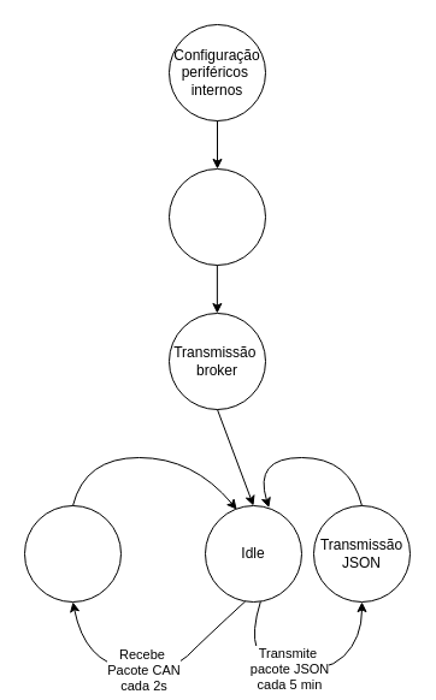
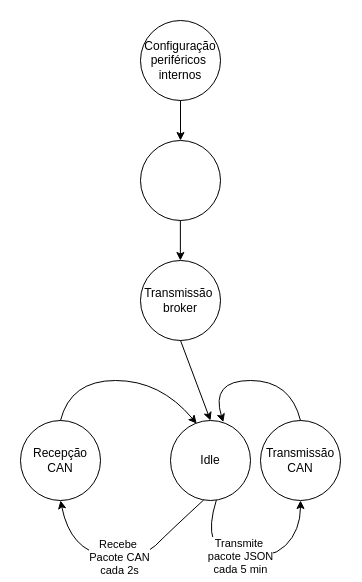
  <mxCell id="0" />
  <mxCell id="1" parent="0" />
  <mxCell id="2" value="" style="ellipse;whiteSpace=wrap;html=1;aspect=fixed;" vertex="1" parent="1"><mxGeometry x="140" y="20" width="80" height="80" as="geometry" /></mxCell>
  <mxCell id="3" value="" style="ellipse;whiteSpace=wrap;html=1;aspect=fixed;" vertex="1" parent="1"><mxGeometry x="140" y="140" width="80" height="80" as="geometry" /></mxCell>
  <mxCell id="4" value="" style="ellipse;whiteSpace=wrap;html=1;aspect=fixed;" vertex="1" parent="1"><mxGeometry x="140" y="260" width="80" height="80" as="geometry" /></mxCell>
  <mxCell id="5" value="Idle" style="ellipse;whiteSpace=wrap;html=1;aspect=fixed;" vertex="1" parent="1"><mxGeometry x="170" y="420" width="80" height="80" as="geometry" /></mxCell>
  <mxCell id="6" value="" style="ellipse;whiteSpace=wrap;html=1;aspect=fixed;" vertex="1" parent="1"><mxGeometry x="20" y="420" width="80" height="80" as="geometry" /></mxCell>
  <mxCell id="7" value="" style="ellipse;whiteSpace=wrap;html=1;aspect=fixed;" vertex="1" parent="1"><mxGeometry x="260" y="420" width="80" height="80" as="geometry" /></mxCell>
  <mxCell id="8" value="Configuração periféricos&amp;nbsp;&lt;div&gt;internos&lt;/div&gt;" style="text;html=1;whiteSpace=wrap;strokeColor=none;fillColor=none;align=center;verticalAlign=middle;rounded=0;" vertex="1" parent="1"><mxGeometry x="150" y="45" width="60" height="30" as="geometry" /></mxCell>
  <mxCell id="9" value="Transmissão&amp;nbsp;&lt;div&gt;broker&lt;/div&gt;" style="text;html=1;whiteSpace=wrap;strokeColor=none;fillColor=none;align=center;verticalAlign=middle;rounded=0;" vertex="1" parent="1"><mxGeometry x="150" y="285" width="60" height="30" as="geometry" /></mxCell>
- <mxCell id="11" value="Transmissão&lt;div&gt;JSON&lt;/div&gt;" style="text;html=1;whiteSpace=wrap;strokeColor=none;fillColor=none;align=center;verticalAlign=middle;rounded=0;" vertex="1" parent="1"><mxGeometry x="270" y="445" width="60" height="30" as="geometry" /></mxCell>
+ <mxCell id="10" value="Recepção&lt;div&gt;CAN&lt;/div&gt;" style="text;html=1;whiteSpace=wrap;strokeColor=none;fillColor=none;align=center;verticalAlign=middle;rounded=0;" vertex="1" parent="1"><mxGeometry x="30" y="445" width="60" height="30" as="geometry" /></mxCell>
+ <mxCell id="11" value="Transmissão&lt;div&gt;CAN&lt;/div&gt;" style="text;html=1;whiteSpace=wrap;strokeColor=none;fillColor=none;align=center;verticalAlign=middle;rounded=0;" vertex="1" parent="1"><mxGeometry x="270" y="445" width="60" height="30" as="geometry" /></mxCell>
  <mxCell id="12" value="" style="curved=1;endArrow=classic;html=1;rounded=0;exitX=0.415;exitY=0.993;exitDx=0;exitDy=0;entryX=0.5;entryY=1;entryDx=0;entryDy=0;exitPerimeter=0;" edge="1" parent="1" source="5" target="6"><mxGeometry width="50" height="50" relative="1" as="geometry"><mxPoint x="170" y="500" as="sourcePoint" /><mxPoint x="70" y="502" as="targetPoint" /><Array as="points"><mxPoint x="170" y="530" /><mxPoint x="140" y="560" /><mxPoint x="70" y="550" /></Array></mxGeometry></mxCell>
  <mxCell id="13" value="Recebe&amp;nbsp;&lt;div&gt;Pacote CAN&lt;/div&gt;&lt;div&gt;cada 2s&lt;/div&gt;" style="edgeLabel;html=1;align=center;verticalAlign=middle;resizable=0;points=[];" vertex="1" connectable="0" parent="12"><mxGeometry x="0.043" relative="1" as="geometry"><mxPoint as="offset" /></mxGeometry></mxCell>
  <mxCell id="14" value="" style="endArrow=classic;html=1;rounded=0;entryX=0.5;entryY=0;entryDx=0;entryDy=0;exitX=0.5;exitY=1;exitDx=0;exitDy=0;" edge="1" parent="1" source="2" target="3"><mxGeometry width="50" height="50" relative="1" as="geometry"><mxPoint x="-30" y="140" as="sourcePoint" /><mxPoint x="20" y="90" as="targetPoint" /></mxGeometry></mxCell>
  <mxCell id="15" value="" style="endArrow=classic;html=1;rounded=0;exitX=0.5;exitY=1;exitDx=0;exitDy=0;entryX=0.5;entryY=0;entryDx=0;entryDy=0;" edge="1" parent="1" source="4" target="5"><mxGeometry width="50" height="50" relative="1" as="geometry"><mxPoint x="210" y="390" as="sourcePoint" /><mxPoint x="260" y="340" as="targetPoint" /></mxGeometry></mxCell>
  <mxCell id="16" value="" style="curved=1;endArrow=classic;html=1;rounded=0;exitX=0.573;exitY=0.996;exitDx=0;exitDy=0;entryX=0.5;entryY=1;entryDx=0;entryDy=0;exitPerimeter=0;" edge="1" parent="1" source="5" target="7"><mxGeometry width="50" height="50" relative="1" as="geometry"><mxPoint x="190" y="500" as="sourcePoint" /><mxPoint x="310" y="502" as="targetPoint" /><Array as="points"><mxPoint x="200" y="550" /><mxPoint x="270" y="560" /><mxPoint x="300" y="530" /></Array></mxGeometry></mxCell>
  <mxCell id="17" value="Transmite&amp;nbsp;&lt;div&gt;pacote JSON&lt;/div&gt;&lt;div&gt;cada 5 min&lt;/div&gt;" style="edgeLabel;html=1;align=center;verticalAlign=middle;resizable=0;points=[];" vertex="1" connectable="0" parent="16"><mxGeometry x="-0.049" relative="1" as="geometry"><mxPoint as="offset" /></mxGeometry></mxCell>
  <mxCell id="18" value="" style="curved=1;endArrow=classic;html=1;rounded=0;entryX=0.327;entryY=0.039;entryDx=0;entryDy=0;entryPerimeter=0;" edge="1" parent="1" target="5"><mxGeometry width="50" height="50" relative="1" as="geometry"><mxPoint x="60" y="420" as="sourcePoint" /><mxPoint x="110" y="370" as="targetPoint" /><Array as="points"><mxPoint x="70" y="380" /><mxPoint x="160" y="380" /></Array></mxGeometry></mxCell>
  <mxCell id="19" value="" style="curved=1;endArrow=classic;html=1;rounded=0;entryX=0.66;entryY=0.021;entryDx=0;entryDy=0;entryPerimeter=0;exitX=0.5;exitY=0;exitDx=0;exitDy=0;" edge="1" parent="1" source="7" target="5"><mxGeometry width="50" height="50" relative="1" as="geometry"><mxPoint x="296" y="420" as="sourcePoint" /><mxPoint x="190" y="417" as="targetPoint" /><Array as="points"><mxPoint x="290" y="380" /><mxPoint x="210" y="380" /></Array></mxGeometry></mxCell>
  <mxCell id="20" value="" style="endArrow=classic;html=1;rounded=0;entryX=0.5;entryY=0;entryDx=0;entryDy=0;exitX=0.5;exitY=1;exitDx=0;exitDy=0;" edge="1" parent="1"><mxGeometry width="50" height="50" relative="1" as="geometry"><mxPoint x="179.86" y="220" as="sourcePoint" /><mxPoint x="179.86" y="260" as="targetPoint" /></mxGeometry></mxCell>
